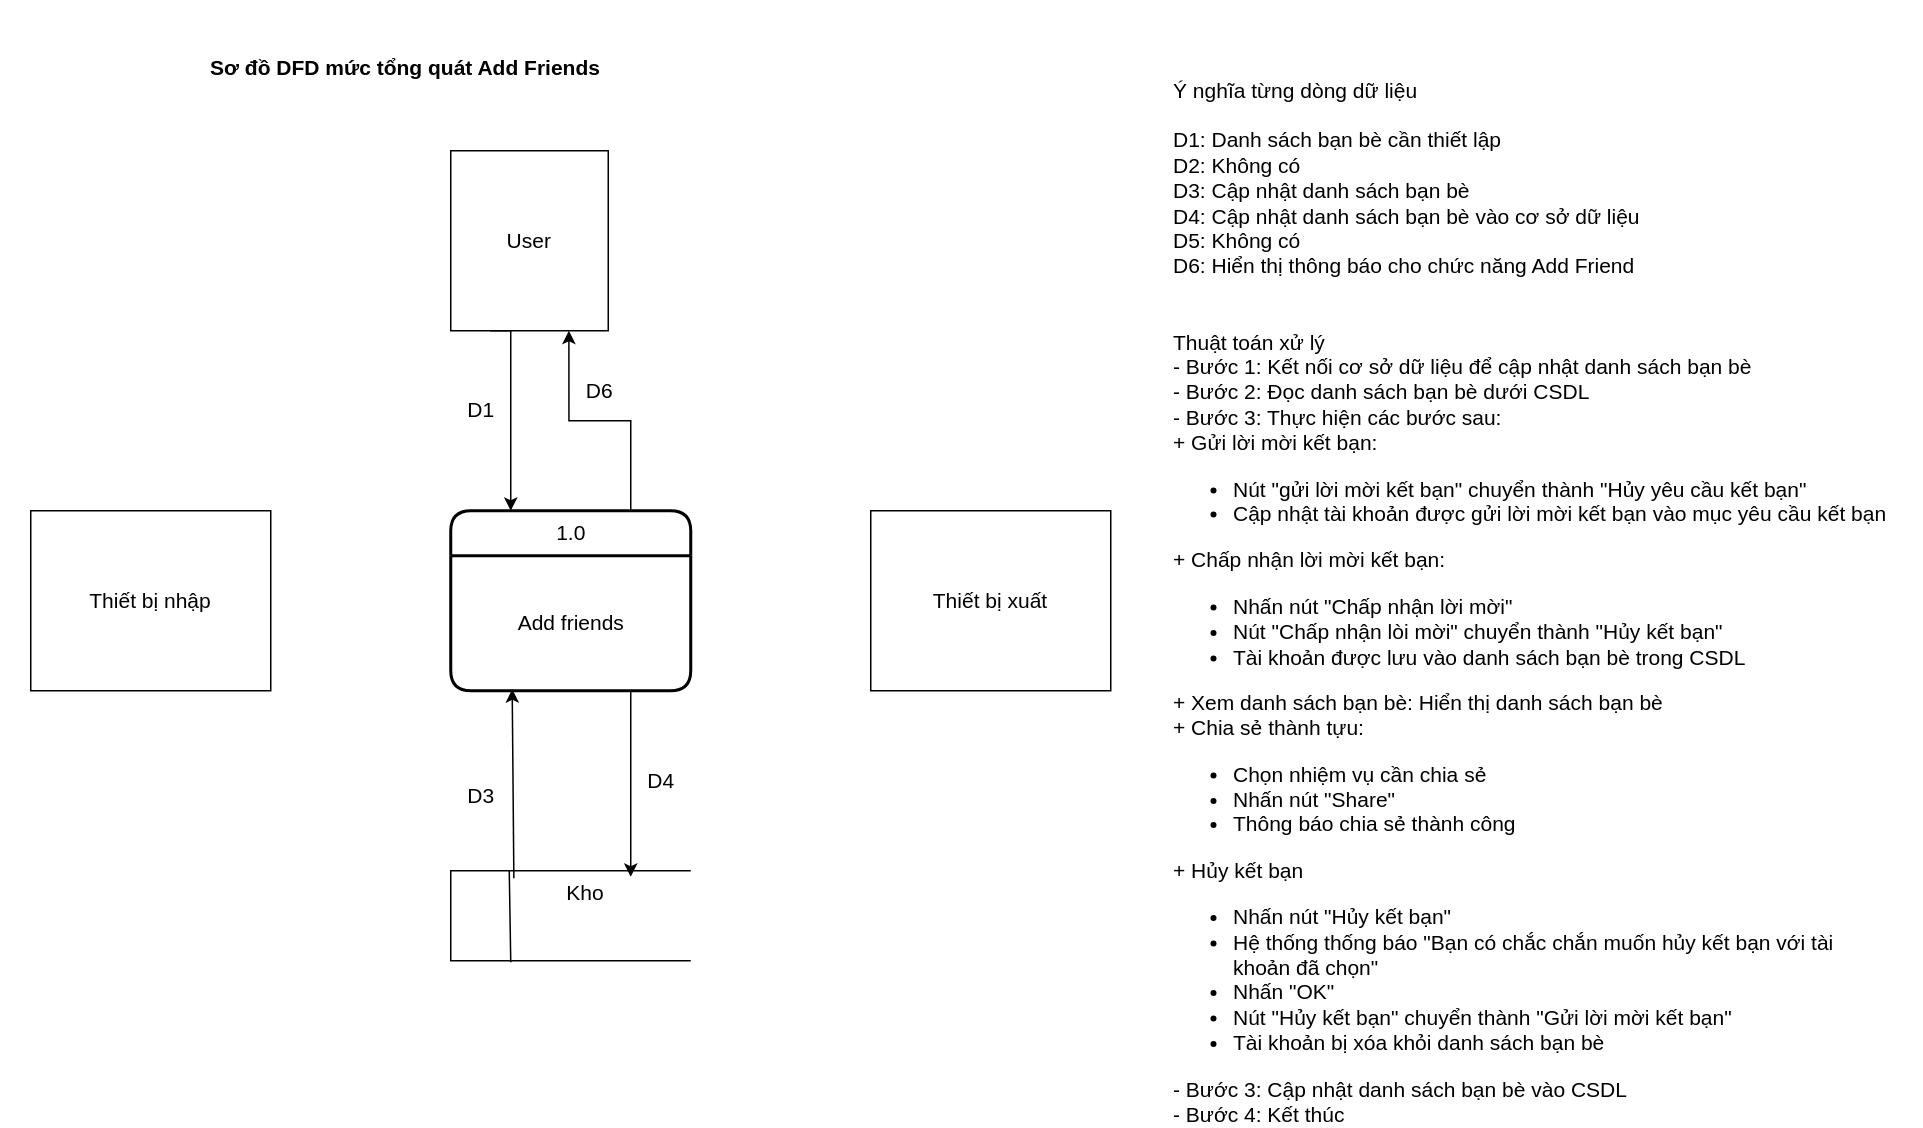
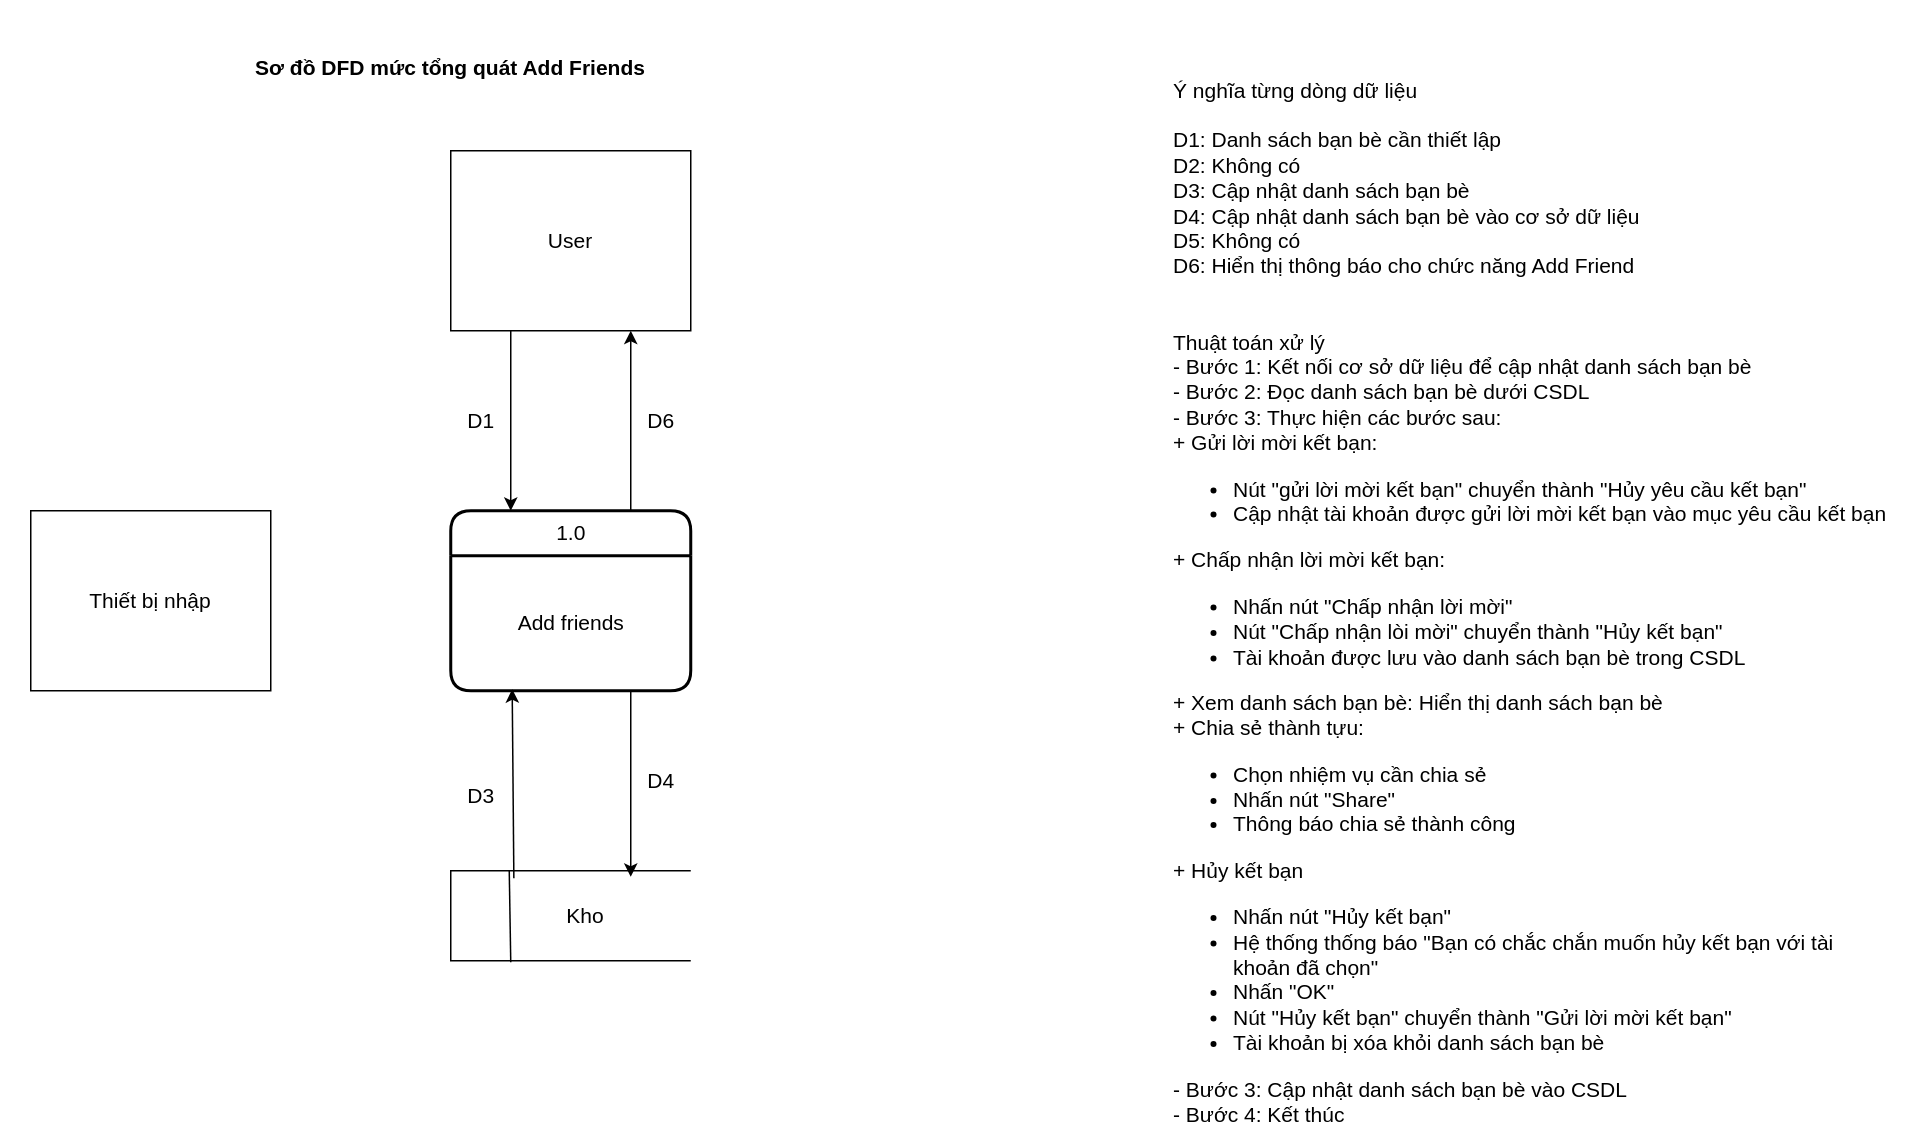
  <mxCell id="0" />
  <mxCell id="1" parent="0" />
  <mxCell id="2" value="D3" style="edgeStyle=none;rounded=0;orthogonalLoop=1;jettySize=auto;html=1;exitX=0.263;exitY=0.083;exitDx=0;exitDy=0;exitPerimeter=0;entryX=0.256;entryY=0.989;entryDx=0;entryDy=0;entryPerimeter=0;fontSize=14;" parent="1" source="3" target="9" edge="1"><mxGeometry x="-0.124" y="22" relative="1" as="geometry"><mxPoint as="offset" /></mxGeometry></mxCell>
  <mxCell id="3" value="" style="strokeWidth=1;html=1;shape=mxgraph.flowchart.annotation_1;align=left;pointerEvents=1;fontSize=14;" parent="1" vertex="1"><mxGeometry x="300" y="580" width="160" height="60" as="geometry" /></mxCell>
  <mxCell id="4" value="D1" style="edgeStyle=orthogonalEdgeStyle;rounded=0;orthogonalLoop=1;jettySize=auto;html=1;exitX=0.25;exitY=1;exitDx=0;exitDy=0;entryX=0.25;entryY=0;entryDx=0;entryDy=0;fontSize=14;" parent="1" source="5" target="8" edge="1"><mxGeometry y="-20" relative="1" as="geometry"><Array as="points"><mxPoint x="340" y="280" /><mxPoint x="340" y="280" /></Array><mxPoint as="offset" /></mxGeometry></mxCell>
- <mxCell id="5" value="&lt;font style=&quot;font-size: 14px&quot;&gt;User&lt;/font&gt;" style="rounded=0;whiteSpace=wrap;html=1;fontSize=14;" parent="1" vertex="1"><mxGeometry x="300" y="100" width="105" height="120" as="geometry" /></mxCell>
+ <mxCell id="5" value="&lt;font style=&quot;font-size: 14px&quot;&gt;User&lt;/font&gt;" style="rounded=0;whiteSpace=wrap;html=1;fontSize=14;" parent="1" vertex="1"><mxGeometry x="300" y="100" width="160" height="120" as="geometry" /></mxCell>
  <mxCell id="6" value="D6" style="edgeStyle=orthogonalEdgeStyle;rounded=0;orthogonalLoop=1;jettySize=auto;html=1;exitX=0.75;exitY=0;exitDx=0;exitDy=0;entryX=0.75;entryY=1;entryDx=0;entryDy=0;fontSize=14;" parent="1" source="8" target="5" edge="1"><mxGeometry y="-20" relative="1" as="geometry"><mxPoint as="offset" /></mxGeometry></mxCell>
  <mxCell id="7" value="D4" style="edgeStyle=orthogonalEdgeStyle;rounded=0;orthogonalLoop=1;jettySize=auto;html=1;exitX=0.75;exitY=1;exitDx=0;exitDy=0;entryX=0.75;entryY=0.067;entryDx=0;entryDy=0;entryPerimeter=0;fontSize=14;" parent="1" source="8" target="3" edge="1"><mxGeometry x="-0.032" y="20" relative="1" as="geometry"><mxPoint as="offset" /></mxGeometry></mxCell>
  <mxCell id="8" value="1.0" style="swimlane;childLayout=stackLayout;horizontal=1;startSize=30;horizontalStack=0;rounded=1;fontSize=14;fontStyle=0;strokeWidth=2;resizeParent=0;resizeLast=1;shadow=0;dashed=0;align=center;html=1;" parent="1" vertex="1"><mxGeometry x="300" y="340" width="160" height="120" as="geometry" /></mxCell>
  <mxCell id="9" value="&lt;font style=&quot;font-size: 14px&quot;&gt;Add friends&lt;/font&gt;" style="text;html=1;align=center;verticalAlign=middle;resizable=0;points=[];autosize=1;fontSize=14;" parent="8" vertex="1"><mxGeometry y="30" width="160" height="90" as="geometry" /></mxCell>
- <mxCell id="10" value="&lt;h2 style=&quot;font-size: 14px;&quot;&gt;Sơ đồ DFD mức tổng quát Add Friends&lt;/h2&gt;" style="text;html=1;strokeColor=none;fillColor=none;align=center;verticalAlign=middle;whiteSpace=wrap;rounded=0;fontSize=14;" parent="1" vertex="1"><mxGeometry x="100" y="20" width="340" height="50" as="geometry" /></mxCell>
- <mxCell id="11" value="Thiết bị xuất" style="rounded=0;whiteSpace=wrap;html=1;fontSize=14;" parent="1" vertex="1"><mxGeometry x="580" y="340" width="160" height="120" as="geometry" /></mxCell>
+ <mxCell id="10" value="&lt;h2 style=&quot;font-size: 14px;&quot;&gt;Sơ đồ DFD mức tổng quát Add Friends&lt;/h2&gt;" style="text;html=1;strokeColor=none;fillColor=none;align=center;verticalAlign=middle;whiteSpace=wrap;rounded=0;fontSize=14;" parent="1" vertex="1"><mxGeometry x="130" y="20" width="340" height="50" as="geometry" /></mxCell>
  <mxCell id="12" value="Thiết bị nhập" style="rounded=0;whiteSpace=wrap;html=1;fontSize=14;" parent="1" vertex="1"><mxGeometry y="340" width="160" height="120" as="geometry" x="20" /></mxCell>
  <mxCell id="13" value="" style="endArrow=none;html=1;exitX=0.25;exitY=1.017;exitDx=0;exitDy=0;exitPerimeter=0;fontSize=14;" parent="1" source="3" edge="1"><mxGeometry width="50" height="50" relative="1" as="geometry"><mxPoint x="410" y="500" as="sourcePoint" /><mxPoint x="339" y="580" as="targetPoint" /></mxGeometry></mxCell>
- <mxCell id="14" value="Kho" style="text;html=1;strokeColor=none;fillColor=none;align=center;verticalAlign=middle;whiteSpace=wrap;rounded=0;fontSize=14;" parent="1" vertex="1"><mxGeometry x="370" y="585" width="40" height="20" as="geometry" /></mxCell>
+ <mxCell id="14" value="Kho" style="text;html=1;strokeColor=none;fillColor=none;align=center;verticalAlign=middle;whiteSpace=wrap;rounded=0;fontSize=14;" parent="1" vertex="1"><mxGeometry x="370" y="600" width="40" height="20" as="geometry" /></mxCell>
  <mxCell id="15" value="Ý nghĩa từng dòng dữ liệu&lt;br style=&quot;font-size: 14px;&quot;&gt;&lt;br style=&quot;font-size: 14px;&quot;&gt;D1: Danh sách bạn bè cần thiết lập&lt;br style=&quot;font-size: 14px;&quot;&gt;D2: Không có&lt;br style=&quot;font-size: 14px;&quot;&gt;D3: Cập nhật danh sách bạn bè&lt;br style=&quot;font-size: 14px;&quot;&gt;D4: Cập nhật danh sách bạn bè vào cơ sở dữ liệu&lt;br style=&quot;font-size: 14px;&quot;&gt;&lt;div style=&quot;font-size: 14px;&quot;&gt;&lt;span style=&quot;font-size: 14px;&quot;&gt;D5: Không có&lt;/span&gt;&lt;/div&gt;D6: Hiển thị thông báo cho chức năng Add Friend&lt;br style=&quot;font-size: 14px;&quot;&gt;&lt;br style=&quot;font-size: 14px;&quot;&gt;&lt;br style=&quot;font-size: 14px;&quot;&gt;Thuật toán xử lý&lt;br style=&quot;font-size: 14px;&quot;&gt;- Bước 1: Kết nối cơ sở dữ liệu để cập nhật danh sách bạn bè&lt;br style=&quot;font-size: 14px;&quot;&gt;- Bước 2: Đọc danh sách bạn bè dưới CSDL&lt;br style=&quot;font-size: 14px;&quot;&gt;- Bước 3: Thực hiện các bước sau:&lt;br style=&quot;font-size: 14px;&quot;&gt;+ Gửi lời mời kết bạn:&lt;br style=&quot;font-size: 14px;&quot;&gt;&lt;ul style=&quot;font-size: 14px;&quot;&gt;&lt;li style=&quot;font-size: 14px;&quot;&gt;&lt;span style=&quot;font-size: 14px;&quot;&gt;Nút &quot;gửi lời mời kết bạn&quot; chuyển thành &quot;Hủy yêu cầu kết bạn&quot;&lt;/span&gt;&lt;/li&gt;&lt;li style=&quot;font-size: 14px;&quot;&gt;&lt;span style=&quot;font-size: 14px;&quot;&gt;Cập nhật tài khoản được gửi lời mời kết bạn vào mục yêu cầu kết bạn&lt;/span&gt;&lt;/li&gt;&lt;/ul&gt;+ Chấp nhận lời mời kết bạn:&lt;br style=&quot;font-size: 14px;&quot;&gt;&lt;ul style=&quot;font-size: 14px;&quot;&gt;&lt;li style=&quot;font-size: 14px;&quot;&gt;Nhấn nút &quot;Chấp nhận lời mời&quot;&lt;/li&gt;&lt;li style=&quot;font-size: 14px;&quot;&gt;Nút &quot;Chấp nhận lòi mời&quot; chuyển thành &quot;Hủy kết bạn&quot;&lt;/li&gt;&lt;li style=&quot;font-size: 14px;&quot;&gt;Tài khoản được lưu vào danh sách bạn bè trong CSDL&lt;/li&gt;&lt;/ul&gt;+ Xem danh sách bạn bè: Hiển thị danh sách bạn bè&lt;br style=&quot;font-size: 14px;&quot;&gt;+ Chia sẻ thành tựu:&lt;br style=&quot;font-size: 14px;&quot;&gt;&lt;ul style=&quot;font-size: 14px;&quot;&gt;&lt;li style=&quot;font-size: 14px;&quot;&gt;Chọn nhiệm vụ cần chia sẻ&lt;/li&gt;&lt;li style=&quot;font-size: 14px;&quot;&gt;Nhấn nút &quot;Share&quot;&lt;/li&gt;&lt;li style=&quot;font-size: 14px;&quot;&gt;Thông báo chia sẻ thành công&lt;/li&gt;&lt;/ul&gt;+ Hủy kết bạn&lt;br style=&quot;font-size: 14px;&quot;&gt;&lt;ul style=&quot;font-size: 14px;&quot;&gt;&lt;li style=&quot;font-size: 14px;&quot;&gt;Nhấn nút &quot;Hủy kết bạn&quot;&lt;/li&gt;&lt;li style=&quot;font-size: 14px;&quot;&gt;Hệ thống thống báo &quot;Bạn có chắc chắn muốn hủy kết bạn với tài khoản đã chọn&quot;&lt;/li&gt;&lt;li style=&quot;font-size: 14px;&quot;&gt;Nhấn &quot;OK&quot;&lt;/li&gt;&lt;li style=&quot;font-size: 14px;&quot;&gt;Nút &quot;Hủy kết bạn&quot; chuyển thành &quot;Gửi lời mời kết bạn&quot;&lt;/li&gt;&lt;li style=&quot;font-size: 14px;&quot;&gt;Tài khoản bị xóa khỏi danh sách bạn bè&amp;nbsp;&lt;/li&gt;&lt;/ul&gt;- Bước 3: Cập nhật danh sách bạn bè vào CSDL&lt;br style=&quot;font-size: 14px;&quot;&gt;- Bước 4: Kết thúc&lt;br style=&quot;font-size: 14px;&quot;&gt;" style="text;html=1;strokeColor=none;fillColor=none;align=left;verticalAlign=middle;whiteSpace=wrap;rounded=0;fontSize=14;" parent="1" vertex="1"><mxGeometry x="780" y="101" width="480" height="599" as="geometry" /></mxCell>
